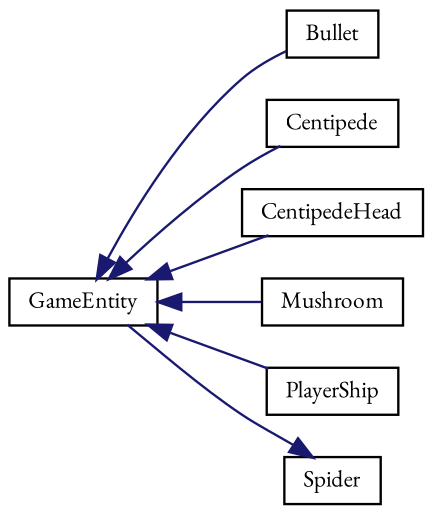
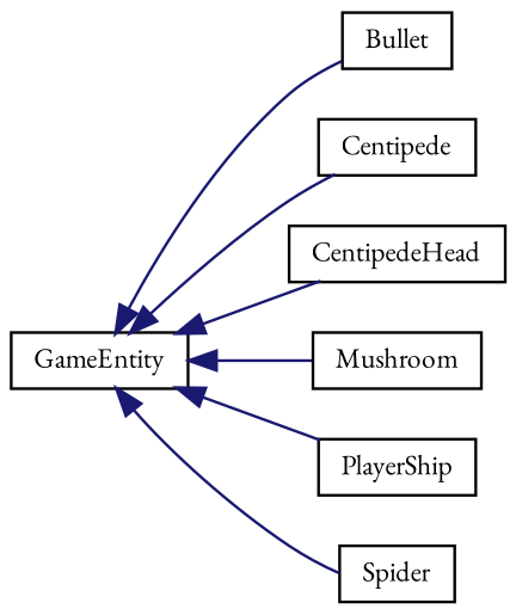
  digraph {
    fontname="EB Garamond"
    rankdir=LR
    node [color=black fillcolor=white fontname="EB Garamond" fontsize=10 shape=record style=filled]
    edge [color=midnightblue dir=back fontname="EB Garamond" fontsize=10 labelfontname=Helvetica labelfontsize=10 style=solid]
    n1 [height=0.2 label=GameEntity width=0.4]
    n2 [height=0.2 label=Bullet width=0.4]
    n3 [height=0.2 label=Centipede width=0.4]
    n4 [height=0.2 label=CentipedeHead width=0.4]
    n5 [height=0.2 label=Mushroom width=0.4]
    n6 [height=0.2 label=PlayerShip width=0.4]
    n7 [height=0.2 label=Spider width=0.4]
    n1 -> n2
    n1 -> n3
    n1 -> n4
    n1 -> n5
    n1 -> n6
-   n7 -> n1
+   n1 -> n7
  }
